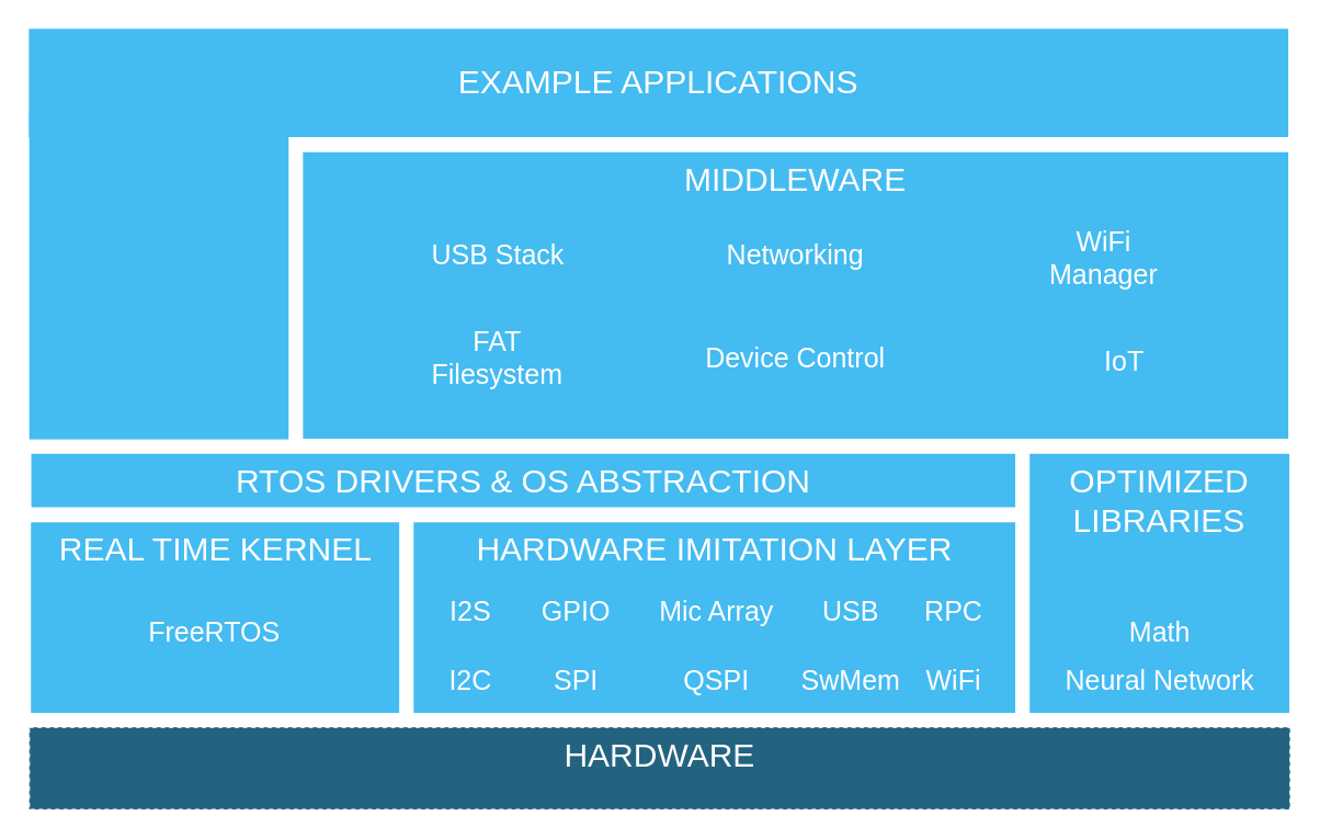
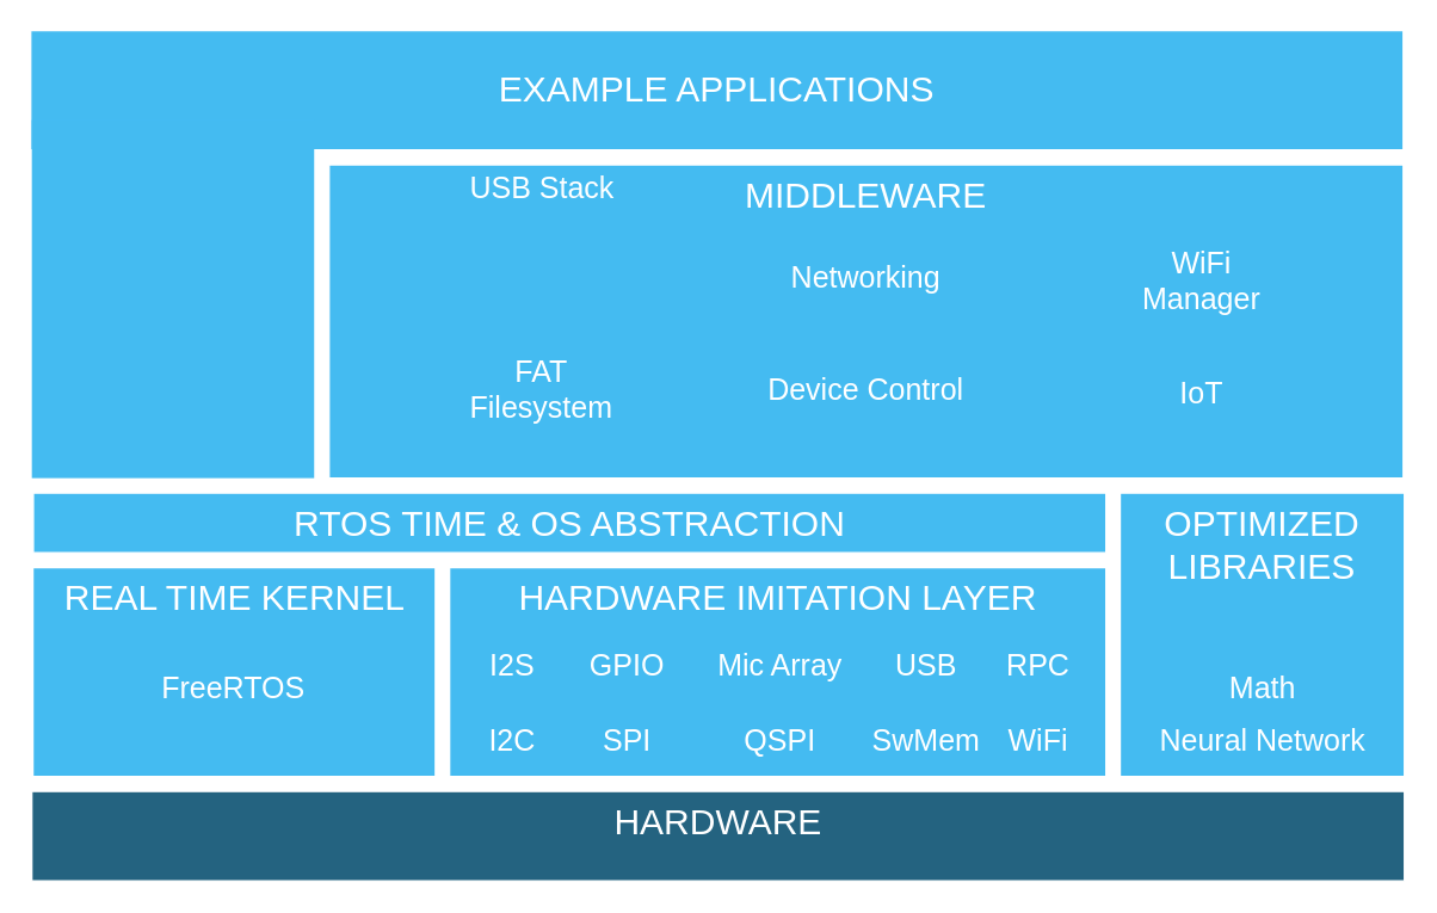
  <mxCell id="0" />
  <mxCell id="1" parent="0" />
  <mxCell id="2" value="&lt;font style=&quot;font-size: 24px&quot;&gt;OPTIMIZED LIBRARIES&lt;/font&gt;" style="rounded=0;whiteSpace=wrap;html=1;fontColor=#ffffff;fillColor=#44BBF1;strokeColor=#FFFFFF;verticalAlign=top;" parent="1" vertex="1"><mxGeometry x="750.25" y="330" width="190.5" height="190" as="geometry" /></mxCell>
  <mxCell id="3" value="&lt;font style=&quot;font-size: 24px&quot;&gt;&lt;span style=&quot;font-weight: normal&quot;&gt;EXAMPLE APPLICATIONS&lt;/span&gt;&lt;/font&gt;" style="rounded=0;whiteSpace=wrap;html=1;fontColor=#ffffff;fillColor=#44BBF1;strokeColor=#FFFFFF;fontStyle=1" parent="1" vertex="1"><mxGeometry x="20" y="20" width="920" height="80" as="geometry" /></mxCell>
  <mxCell id="4" value="&lt;font style=&quot;font-size: 24px&quot;&gt;MIDDLEWARE&lt;/font&gt;" style="rounded=0;whiteSpace=wrap;html=1;fontColor=#ffffff;fillColor=#44BBF1;strokeColor=#FFFFFF;verticalAlign=top;" parent="1" vertex="1"><mxGeometry x="220" y="110" width="720" height="210" as="geometry" /></mxCell>
  <mxCell id="5" value="&lt;font style=&quot;font-size: 24px&quot;&gt;HARDWARE IMITATION LAYER&lt;/font&gt;" style="rounded=0;whiteSpace=wrap;html=1;fontColor=#ffffff;fillColor=#44BBF1;strokeColor=#FFFFFF;verticalAlign=top;" parent="1" vertex="1"><mxGeometry x="300.75" y="380" width="440" height="140" as="geometry" /></mxCell>
- <mxCell id="6" value="&lt;font style=&quot;font-size: 20px&quot;&gt;USB Stack&lt;/font&gt;" style="text;html=1;strokeColor=none;fillColor=none;align=center;verticalAlign=middle;whiteSpace=wrap;rounded=0;fontColor=#FFFFFF;" parent="1" vertex="1"><mxGeometry x="287.5" y="175" width="150" height="20" as="geometry" /></mxCell>
+ <mxCell id="6" value="&lt;font style=&quot;font-size: 20px&quot;&gt;USB Stack&lt;/font&gt;" style="text;html=1;strokeColor=none;fillColor=none;align=center;verticalAlign=middle;whiteSpace=wrap;rounded=0;fontColor=#FFFFFF;" parent="1" vertex="1"><mxGeometry x="287.5" y="115" width="150" height="20" as="geometry" /></mxCell>
  <mxCell id="7" value="&lt;font style=&quot;font-size: 20px&quot; color=&quot;#ffffff&quot;&gt;Networking&lt;/font&gt;" style="text;html=1;strokeColor=none;fillColor=none;align=center;verticalAlign=middle;whiteSpace=wrap;rounded=0;" parent="1" vertex="1"><mxGeometry x="505" y="180" width="150" height="10" as="geometry" /></mxCell>
  <mxCell id="8" value="&lt;font style=&quot;font-size: 20px&quot; color=&quot;#ffffff&quot;&gt;Device Control&lt;/font&gt;" style="text;html=1;strokeColor=none;fillColor=none;align=center;verticalAlign=middle;whiteSpace=wrap;rounded=0;" parent="1" vertex="1"><mxGeometry x="505" y="240" width="150" height="40" as="geometry" /></mxCell>
- <mxCell id="9" value="&lt;font style=&quot;font-size: 20px&quot;&gt;IoT&lt;/font&gt;" style="text;html=1;strokeColor=none;fillColor=none;align=center;verticalAlign=middle;whiteSpace=wrap;rounded=0;fontColor=#FFFFFF;" parent="1" vertex="1"><mxGeometry x="775" y="252" width="90" height="20" as="geometry" /></mxCell>
+ <mxCell id="9" value="&lt;font style=&quot;font-size: 20px&quot;&gt;IoT&lt;/font&gt;" style="text;html=1;strokeColor=none;fillColor=none;align=center;verticalAlign=middle;whiteSpace=wrap;rounded=0;fontColor=#FFFFFF;" parent="1" vertex="1"><mxGeometry x="760" y="252" width="90" height="20" as="geometry" /></mxCell>
  <mxCell id="10" value="&lt;font style=&quot;font-size: 20px&quot; color=&quot;#ffffff&quot;&gt;I2S&lt;/font&gt;" style="text;html=1;strokeColor=none;fillColor=none;align=center;verticalAlign=middle;whiteSpace=wrap;rounded=0;" parent="1" vertex="1"><mxGeometry x="287.5" y="430" width="110" height="30" as="geometry" /></mxCell>
  <mxCell id="11" value="&lt;font style=&quot;font-size: 20px&quot; color=&quot;#ffffff&quot;&gt;I2C&lt;/font&gt;" style="text;html=1;strokeColor=none;fillColor=none;align=center;verticalAlign=middle;whiteSpace=wrap;rounded=0;" parent="1" vertex="1"><mxGeometry x="287.5" y="480" width="110" height="30" as="geometry" /></mxCell>
  <mxCell id="12" value="&lt;font style=&quot;font-size: 20px&quot; color=&quot;#ffffff&quot;&gt;GPIO&lt;/font&gt;" style="text;html=1;strokeColor=none;fillColor=none;align=center;verticalAlign=middle;whiteSpace=wrap;rounded=0;" parent="1" vertex="1"><mxGeometry x="364.5" y="430" width="110" height="30" as="geometry" /></mxCell>
  <mxCell id="13" value="&lt;font style=&quot;font-size: 20px&quot; color=&quot;#ffffff&quot;&gt;SPI&lt;/font&gt;" style="text;html=1;strokeColor=none;fillColor=none;align=center;verticalAlign=middle;whiteSpace=wrap;rounded=0;" parent="1" vertex="1"><mxGeometry x="364.5" y="480" width="110" height="30" as="geometry" /></mxCell>
  <mxCell id="14" value="&lt;font style=&quot;font-size: 20px&quot; color=&quot;#ffffff&quot;&gt;QSPI&lt;/font&gt;" style="text;html=1;strokeColor=none;fillColor=none;align=center;verticalAlign=middle;whiteSpace=wrap;rounded=0;" parent="1" vertex="1"><mxGeometry x="467.5" y="480" width="109" height="30" as="geometry" /></mxCell>
  <mxCell id="15" value="&lt;font style=&quot;font-size: 20px&quot; color=&quot;#ffffff&quot;&gt;Mic Array&lt;/font&gt;" style="text;html=1;strokeColor=none;fillColor=none;align=center;verticalAlign=middle;whiteSpace=wrap;rounded=0;" parent="1" vertex="1"><mxGeometry x="467.5" y="430" width="109" height="30" as="geometry" /></mxCell>
  <mxCell id="16" value="&lt;font style=&quot;font-size: 20px&quot;&gt;WiFi&lt;/font&gt;" style="text;html=1;strokeColor=none;fillColor=none;align=center;verticalAlign=middle;whiteSpace=wrap;rounded=0;fontColor=#ffffff;" parent="1" vertex="1"><mxGeometry x="641" y="480" width="109" height="30" as="geometry" /></mxCell>
  <mxCell id="17" value="&lt;font style=&quot;font-size: 20px&quot; color=&quot;#ffffff&quot;&gt;FAT Filesystem&lt;/font&gt;" style="text;html=1;strokeColor=none;fillColor=none;align=center;verticalAlign=middle;whiteSpace=wrap;rounded=0;" parent="1" vertex="1"><mxGeometry x="308" y="245" width="109" height="30" as="geometry" /></mxCell>
  <mxCell id="18" value="&lt;font style=&quot;font-size: 20px&quot;&gt;USB&lt;/font&gt;" style="text;html=1;strokeColor=none;fillColor=none;align=center;verticalAlign=middle;whiteSpace=wrap;rounded=0;fontStyle=0;fontColor=#FFFFFF;" parent="1" vertex="1"><mxGeometry x="565.5" y="430" width="109" height="30" as="geometry" /></mxCell>
  <mxCell id="19" value="&lt;font style=&quot;font-size: 20px&quot;&gt;SwMem&lt;/font&gt;" style="text;html=1;strokeColor=none;fillColor=none;align=center;verticalAlign=middle;whiteSpace=wrap;rounded=0;fontStyle=0;fontColor=#FFFFFF;" parent="1" vertex="1"><mxGeometry x="565.5" y="480" width="109" height="30" as="geometry" /></mxCell>
  <mxCell id="20" value="&lt;font style=&quot;font-size: 20px&quot; color=&quot;#ffffff&quot;&gt;RPC&lt;/font&gt;" style="text;html=1;strokeColor=none;fillColor=none;align=center;verticalAlign=middle;whiteSpace=wrap;rounded=0;" parent="1" vertex="1"><mxGeometry x="641" y="430" width="109" height="30" as="geometry" /></mxCell>
  <mxCell id="21" value="&lt;font style=&quot;font-size: 20px&quot; color=&quot;#ffffff&quot;&gt;Math&lt;/font&gt;" style="text;html=1;strokeColor=none;fillColor=none;align=center;verticalAlign=middle;whiteSpace=wrap;rounded=0;" parent="1" vertex="1"><mxGeometry x="770.5" y="450" width="150" height="20" as="geometry" /></mxCell>
  <mxCell id="22" value="&lt;font style=&quot;font-size: 20px&quot;&gt;Neural Network&lt;/font&gt;" style="text;html=1;strokeColor=none;fillColor=none;align=center;verticalAlign=middle;whiteSpace=wrap;rounded=0;fontColor=#ffffff;" parent="1" vertex="1"><mxGeometry x="770.5" y="490" width="150" height="10" as="geometry" /></mxCell>
  <mxCell id="23" value="&lt;span style=&quot;font-size: 24px&quot;&gt;REAL TIME KERNEL&lt;/span&gt;" style="rounded=0;whiteSpace=wrap;html=1;fontColor=#ffffff;fillColor=#44BBF1;strokeColor=#FFFFFF;verticalAlign=top;" parent="1" vertex="1"><mxGeometry x="21.5" y="380" width="269.75" height="140" as="geometry" /></mxCell>
  <mxCell id="24" value="&lt;font style=&quot;font-size: 20px&quot; color=&quot;#ffffff&quot;&gt;FreeRTOS&lt;/font&gt;" style="text;html=1;strokeColor=none;fillColor=none;align=center;verticalAlign=middle;whiteSpace=wrap;rounded=0;" parent="1" vertex="1"><mxGeometry x="101.37" y="445" width="110" height="30" as="geometry" /></mxCell>
- <mxCell id="25" value="&lt;span style=&quot;font-size: 24px&quot;&gt;HARDWARE&lt;/span&gt;" style="rounded=0;whiteSpace=wrap;html=1;fontColor=#ffffff;strokeColor=#FFFFFF;verticalAlign=top;fillColor=#246380;dashed=1;" parent="1" vertex="1"><mxGeometry x="20.75" y="530" width="920" height="60" as="geometry" /></mxCell>
+ <mxCell id="25" value="&lt;span style=&quot;font-size: 24px&quot;&gt;HARDWARE&lt;/span&gt;" style="rounded=0;whiteSpace=wrap;html=1;fontColor=#ffffff;strokeColor=#FFFFFF;verticalAlign=top;fillColor=#246380;" parent="1" vertex="1"><mxGeometry x="20.75" y="530" width="920" height="60" as="geometry" /></mxCell>
  <mxCell id="26" style="edgeStyle=orthogonalEdgeStyle;rounded=0;orthogonalLoop=1;jettySize=auto;html=1;exitX=0.5;exitY=1;exitDx=0;exitDy=0;fontColor=#6B6B6B;" parent="1" source="22" target="22" edge="1"><mxGeometry relative="1" as="geometry" /></mxCell>
  <mxCell id="27" value="" style="rounded=0;whiteSpace=wrap;html=1;fontColor=#ffffff;fillColor=#44BBF1;fontStyle=1;strokeColor=none;" parent="1" vertex="1"><mxGeometry x="20.75" y="80" width="189.25" height="240" as="geometry" /></mxCell>
- <mxCell id="28" value="&lt;span style=&quot;font-size: 24px&quot;&gt;RTOS DRIVERS &amp;amp; OS ABSTRACTION&lt;/span&gt;" style="rounded=0;whiteSpace=wrap;html=1;fontColor=#ffffff;fillColor=#44BBF1;strokeColor=#FFFFFF;verticalAlign=top;" parent="1" vertex="1"><mxGeometry x="21.75" y="330" width="719" height="40" as="geometry" /></mxCell>
+ <mxCell id="28" value="&lt;span style=&quot;font-size: 24px&quot;&gt;RTOS TIME &amp;amp; OS ABSTRACTION&lt;/span&gt;" style="rounded=0;whiteSpace=wrap;html=1;fontColor=#ffffff;fillColor=#44BBF1;strokeColor=#FFFFFF;verticalAlign=top;" parent="1" vertex="1"><mxGeometry x="21.75" y="330" width="719" height="40" as="geometry" /></mxCell>
  <mxCell id="29" value="&lt;font style=&quot;font-size: 20px;&quot;&gt;WiFi Manager&lt;/font&gt;" style="text;html=1;strokeColor=none;fillColor=none;align=center;verticalAlign=middle;whiteSpace=wrap;rounded=0;fontColor=#FFFFFF;" parent="1" vertex="1"><mxGeometry x="760" y="177" width="90" height="20" as="geometry" /></mxCell>
